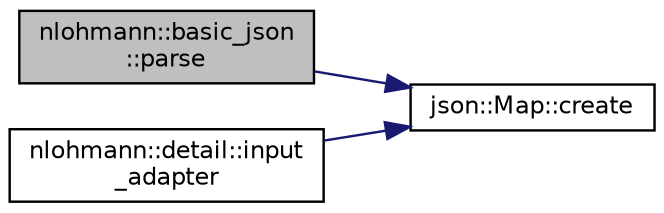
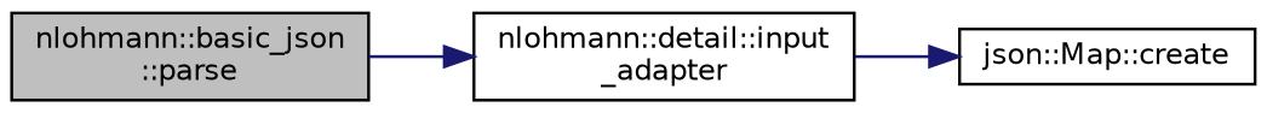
  digraph {
    rankdir=LR
    node [color=black fillcolor=white fontname=Helvetica fontsize=10 shape=record style=filled]
    edge [color=midnightblue fontname=Helvetica fontsize=10 labelfontname=Helvetica labelfontsize=10 style=solid]
    n1 [fillcolor=grey75 fontcolor=black height=0.2 label="nlohmann::basic_json\l::parse" width=0.4]
    n2 [height=0.2 label="nlohmann::detail::input\l_adapter" width=0.4]
    n3 [height=0.2 label="json::Map::create" width=0.4]
-   n1 -> n3
+   n1 -> n2
    n2 -> n3
  }
